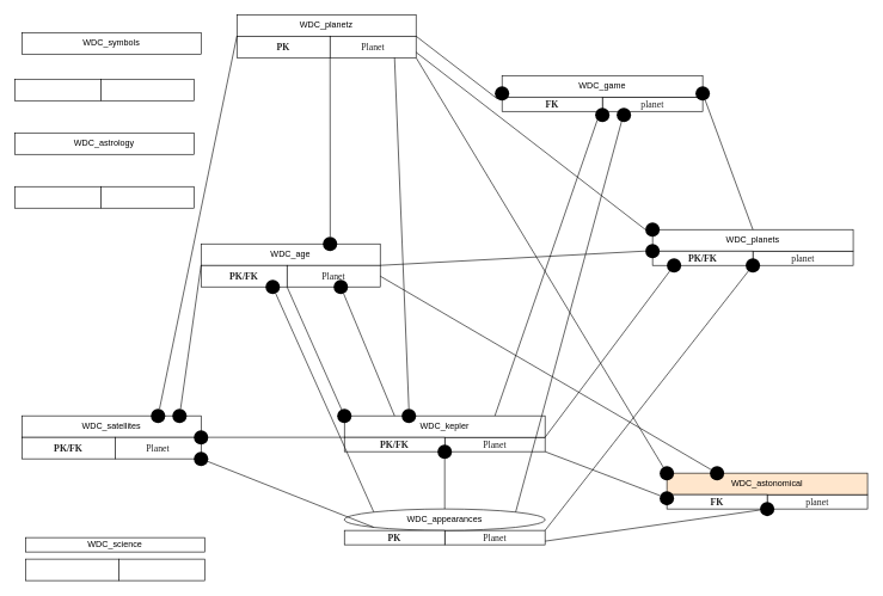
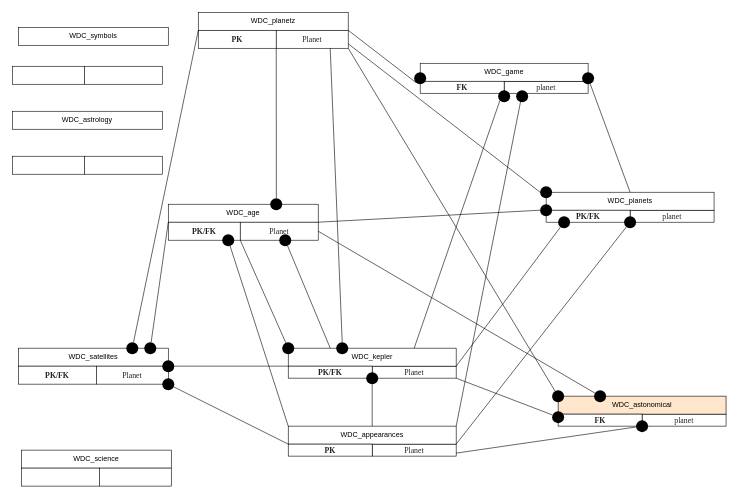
  <mxCell id="0" />
  <mxCell id="1" parent="0" />
  <mxCell id="2" value="&lt;span style=&quot;color: rgba(0, 0, 0, 0.87); font-family: &amp;quot;Roboto Slab&amp;quot;, serif; font-size: 13px; text-align: left; background-color: rgb(255, 255, 255);&quot;&gt;planet&lt;/span&gt;&lt;span style=&quot;color: rgba(0, 0, 0, 0.87); font-family: &amp;quot;Roboto Slab&amp;quot;, serif; font-size: 13px; text-align: left; background-color: rgb(255, 255, 255);&quot;&gt;&lt;br&gt;&lt;/span&gt;" style="rounded=0;whiteSpace=wrap;html=1;" parent="1" vertex="1"><mxGeometry x="1070" y="690" width="140" height="20" as="geometry" /></mxCell>
  <mxCell id="3" value="WDC_astonomical" style="rounded=0;whiteSpace=wrap;html=1;fillColor=#ffe6cc;" parent="1" vertex="1"><mxGeometry x="930" y="660" width="280" height="30" as="geometry" /></mxCell>
  <mxCell id="4" value="&lt;span style=&quot;color: rgba(0, 0, 0, 0.87); font-family: &amp;quot;Roboto Slab&amp;quot;, serif; font-size: 13px; text-align: left; background-color: rgb(255, 255, 255);&quot;&gt;&lt;b&gt;FK&lt;br&gt;&lt;/b&gt;&lt;/span&gt;" style="rounded=0;whiteSpace=wrap;html=1;" parent="1" vertex="1"><mxGeometry x="930" y="690" width="140" height="20" as="geometry" /></mxCell>
  <mxCell id="5" value="WDC_age" style="rounded=0;whiteSpace=wrap;html=1;" parent="1" vertex="1"><mxGeometry x="280" y="340" width="250" height="30" as="geometry" /></mxCell>
  <mxCell id="6" value="&lt;span style=&quot;color: rgba(0, 0, 0, 0.87); font-family: &amp;quot;Roboto Slab&amp;quot;, serif; font-size: 13px; text-align: left; background-color: rgb(255, 255, 255);&quot;&gt;&lt;b&gt;PK/FK&lt;/b&gt;&lt;br&gt;&lt;/span&gt;" style="rounded=0;whiteSpace=wrap;html=1;" parent="1" vertex="1"><mxGeometry x="280" y="370" width="120" height="30" as="geometry" /></mxCell>
  <mxCell id="7" value="&lt;span style=&quot;color: rgba(0, 0, 0, 0.87); font-family: &amp;quot;Roboto Slab&amp;quot;, serif; font-size: 13px; text-align: left; background-color: rgb(255, 255, 255);&quot;&gt;Planet&lt;br&gt;&lt;/span&gt;" style="rounded=0;whiteSpace=wrap;html=1;" parent="1" vertex="1"><mxGeometry x="400" y="370" width="130" height="30" as="geometry" /></mxCell>
  <mxCell id="8" value="&lt;span style=&quot;color: rgba(0, 0, 0, 0.87); font-family: &amp;quot;Roboto Slab&amp;quot;, serif; font-size: 13px; text-align: left; background-color: rgb(255, 255, 255);&quot;&gt;Planet&lt;br&gt;&lt;/span&gt;" style="rounded=0;whiteSpace=wrap;html=1;" parent="1" vertex="1"><mxGeometry x="620" y="610" width="140" height="20" as="geometry" /></mxCell>
  <mxCell id="9" value="WDC_kepler" style="rounded=0;whiteSpace=wrap;html=1;" parent="1" vertex="1"><mxGeometry x="480" y="580" width="280" height="30" as="geometry" /></mxCell>
  <mxCell id="10" value="&lt;span style=&quot;color: rgba(0, 0, 0, 0.87); font-family: &amp;quot;Roboto Slab&amp;quot;, serif; font-size: 13px; text-align: left; background-color: rgb(255, 255, 255);&quot;&gt;&lt;b&gt;PK/FK&lt;br&gt;&lt;/b&gt;&lt;/span&gt;" style="rounded=0;whiteSpace=wrap;html=1;" parent="1" vertex="1"><mxGeometry x="480" y="610" width="140" height="20" as="geometry" /></mxCell>
  <mxCell id="11" value="WDC_satellites" style="rounded=0;whiteSpace=wrap;html=1;" parent="1" vertex="1"><mxGeometry x="30" y="580" width="250" height="30" as="geometry" /></mxCell>
  <mxCell id="12" value="&lt;span style=&quot;color: rgba(0, 0, 0, 0.87); font-family: &amp;quot;Roboto Slab&amp;quot;, serif; font-size: 13px; text-align: left; background-color: rgb(255, 255, 255);&quot;&gt;&lt;b&gt;PK/FK&lt;/b&gt;&lt;br&gt;&lt;/span&gt;" style="rounded=0;whiteSpace=wrap;html=1;" parent="1" vertex="1"><mxGeometry x="30" y="610" width="130" height="30" as="geometry" /></mxCell>
  <mxCell id="13" value="" style="endArrow=none;html=1;rounded=0;entryX=0;entryY=1;entryDx=0;entryDy=0;" parent="1" source="47" target="9" edge="1"><mxGeometry width="50" height="50" relative="1" as="geometry"><mxPoint x="-70" y="640" as="sourcePoint" /><mxPoint x="20" y="640" as="targetPoint" /></mxGeometry></mxCell>
  <mxCell id="14" value="&lt;span style=&quot;color: rgba(0, 0, 0, 0.87); font-family: &amp;quot;Roboto Slab&amp;quot;, serif; font-size: 13px; text-align: left; background-color: rgb(255, 255, 255);&quot;&gt;Planet&lt;br&gt;&lt;/span&gt;" style="rounded=0;whiteSpace=wrap;html=1;" parent="1" vertex="1"><mxGeometry x="160" y="610" width="120" height="30" as="geometry" /></mxCell>
  <mxCell id="15" value="&lt;span style=&quot;color: rgba(0, 0, 0, 0.87); font-family: &amp;quot;Roboto Slab&amp;quot;, serif; font-size: 13px; text-align: left; background-color: rgb(255, 255, 255);&quot;&gt;planet&lt;/span&gt;&lt;span style=&quot;color: rgba(0, 0, 0, 0.87); font-family: &amp;quot;Roboto Slab&amp;quot;, serif; font-size: 13px; text-align: left; background-color: rgb(255, 255, 255);&quot;&gt;&lt;br&gt;&lt;/span&gt;" style="rounded=0;whiteSpace=wrap;html=1;" parent="1" vertex="1"><mxGeometry x="840" y="135" width="140" height="20" as="geometry" /></mxCell>
  <mxCell id="16" value="WDC_game" style="rounded=0;whiteSpace=wrap;html=1;" parent="1" vertex="1"><mxGeometry x="700" y="105" width="280" height="30" as="geometry" /></mxCell>
  <mxCell id="17" value="&lt;span style=&quot;color: rgba(0, 0, 0, 0.87); font-family: &amp;quot;Roboto Slab&amp;quot;, serif; font-size: 13px; text-align: left; background-color: rgb(255, 255, 255);&quot;&gt;&lt;b&gt;FK&lt;br&gt;&lt;/b&gt;&lt;/span&gt;" style="rounded=0;whiteSpace=wrap;html=1;" parent="1" vertex="1"><mxGeometry x="700" y="135" width="140" height="20" as="geometry" /></mxCell>
- <mxCell id="18" value="WDC_science" style="rounded=0;whiteSpace=wrap;html=1;" parent="1" vertex="1"><mxGeometry x="35" y="750" width="250" height="20" as="geometry" /></mxCell>
+ <mxCell id="18" value="WDC_science" style="rounded=0;whiteSpace=wrap;html=1;" parent="1" vertex="1"><mxGeometry x="35" y="750" width="250" height="30" as="geometry" /></mxCell>
  <mxCell id="19" value="&lt;span style=&quot;color: rgba(0, 0, 0, 0.87); font-family: &amp;quot;Roboto Slab&amp;quot;, serif; font-size: 13px; text-align: left; background-color: rgb(255, 255, 255);&quot;&gt;&lt;br&gt;&lt;/span&gt;" style="rounded=0;whiteSpace=wrap;html=1;" parent="1" vertex="1"><mxGeometry x="35" y="780" width="130" height="30" as="geometry" /></mxCell>
  <mxCell id="20" value="&lt;span style=&quot;color: rgba(0, 0, 0, 0.87); font-family: &amp;quot;Roboto Slab&amp;quot;, serif; font-size: 13px; text-align: left; background-color: rgb(255, 255, 255);&quot;&gt;&lt;br&gt;&lt;/span&gt;" style="rounded=0;whiteSpace=wrap;html=1;" parent="1" vertex="1"><mxGeometry x="165" y="780" width="120" height="30" as="geometry" /></mxCell>
  <mxCell id="21" value="&lt;span style=&quot;color: rgba(0, 0, 0, 0.87); font-family: &amp;quot;Roboto Slab&amp;quot;, serif; font-size: 13px; text-align: left; background-color: rgb(255, 255, 255);&quot;&gt;Planet&lt;br&gt;&lt;/span&gt;" style="rounded=0;whiteSpace=wrap;html=1;" parent="1" vertex="1"><mxGeometry x="620" y="740" width="140" height="20" as="geometry" /></mxCell>
- <mxCell id="22" value="WDC_appearances" style="ellipse;whiteSpace=wrap;html=1;" parent="1" vertex="1"><mxGeometry x="480" y="710" width="280" height="30" as="geometry" /></mxCell>
+ <mxCell id="22" value="WDC_appearances" style="rounded=0;whiteSpace=wrap;html=1;" parent="1" vertex="1"><mxGeometry x="480" y="710" width="280" height="30" as="geometry" /></mxCell>
  <mxCell id="23" value="&lt;span style=&quot;color: rgba(0, 0, 0, 0.87); font-family: &amp;quot;Roboto Slab&amp;quot;, serif; font-size: 13px; text-align: left; background-color: rgb(255, 255, 255);&quot;&gt;&lt;b&gt;PK&lt;br&gt;&lt;/b&gt;&lt;/span&gt;" style="rounded=0;whiteSpace=wrap;html=1;" parent="1" vertex="1"><mxGeometry x="480" y="740" width="140" height="20" as="geometry" /></mxCell>
  <mxCell id="24" value="WDC_astrology" style="rounded=0;whiteSpace=wrap;html=1;" parent="1" vertex="1"><mxGeometry x="20" y="185" width="250" height="30" as="geometry" /></mxCell>
  <mxCell id="25" value="&lt;span style=&quot;color: rgba(0, 0, 0, 0.87); font-family: &amp;quot;Roboto Slab&amp;quot;, serif; font-size: 13px; text-align: left; background-color: rgb(255, 255, 255);&quot;&gt;&lt;br&gt;&lt;/span&gt;" style="rounded=0;whiteSpace=wrap;html=1;" parent="1" vertex="1"><mxGeometry x="20" y="260" width="120" height="30" as="geometry" /></mxCell>
  <mxCell id="26" value="&lt;span style=&quot;color: rgba(0, 0, 0, 0.87); font-family: &amp;quot;Roboto Slab&amp;quot;, serif; font-size: 13px; text-align: left; background-color: rgb(255, 255, 255);&quot;&gt;&lt;br&gt;&lt;/span&gt;" style="rounded=0;whiteSpace=wrap;html=1;" parent="1" vertex="1"><mxGeometry x="140" y="260" width="130" height="30" as="geometry" /></mxCell>
  <mxCell id="27" value="&lt;span style=&quot;color: rgba(0, 0, 0, 0.87); font-family: &amp;quot;Roboto Slab&amp;quot;, serif; font-size: 13px; text-align: left; background-color: rgb(255, 255, 255);&quot;&gt;planet&lt;br&gt;&lt;/span&gt;" style="rounded=0;whiteSpace=wrap;html=1;" parent="1" vertex="1"><mxGeometry x="1050" y="350" width="140" height="20" as="geometry" /></mxCell>
  <mxCell id="28" value="WDC_planets" style="rounded=0;whiteSpace=wrap;html=1;" parent="1" vertex="1"><mxGeometry x="910" y="320" width="280" height="30" as="geometry" /></mxCell>
  <mxCell id="29" value="&lt;span style=&quot;color: rgba(0, 0, 0, 0.87); font-family: &amp;quot;Roboto Slab&amp;quot;, serif; font-size: 13px; text-align: left; background-color: rgb(255, 255, 255);&quot;&gt;&lt;b&gt;PK/FK&lt;br&gt;&lt;/b&gt;&lt;/span&gt;" style="rounded=0;whiteSpace=wrap;html=1;" parent="1" vertex="1"><mxGeometry x="910" y="350" width="140" height="20" as="geometry" /></mxCell>
  <mxCell id="30" value="WDC_symbols" style="rounded=0;whiteSpace=wrap;html=1;" parent="1" vertex="1"><mxGeometry x="30" y="45" width="250" height="30" as="geometry" /></mxCell>
  <mxCell id="31" value="&lt;span style=&quot;color: rgba(0, 0, 0, 0.87); font-family: &amp;quot;Roboto Slab&amp;quot;, serif; font-size: 13px; text-align: left; background-color: rgb(255, 255, 255);&quot;&gt;&lt;br&gt;&lt;/span&gt;" style="rounded=0;whiteSpace=wrap;html=1;" parent="1" vertex="1"><mxGeometry x="20" width="120" height="30" as="geometry" y="110" /></mxCell>
  <mxCell id="32" value="&lt;span style=&quot;color: rgba(0, 0, 0, 0.87); font-family: &amp;quot;Roboto Slab&amp;quot;, serif; font-size: 13px; text-align: left; background-color: rgb(255, 255, 255);&quot;&gt;&lt;br&gt;&lt;/span&gt;" style="rounded=0;whiteSpace=wrap;html=1;" parent="1" vertex="1"><mxGeometry x="140" width="130" height="30" as="geometry" y="110" /></mxCell>
  <mxCell id="33" value="WDC_planetz" style="rounded=0;whiteSpace=wrap;html=1;" parent="1" vertex="1"><mxGeometry x="330" y="20" width="250" height="30" as="geometry" /></mxCell>
  <mxCell id="34" value="&lt;span style=&quot;color: rgba(0, 0, 0, 0.87); font-family: &amp;quot;Roboto Slab&amp;quot;, serif; font-size: 13px; text-align: left; background-color: rgb(255, 255, 255);&quot;&gt;&lt;b&gt;PK&lt;/b&gt;&lt;br&gt;&lt;/span&gt;" style="rounded=0;whiteSpace=wrap;html=1;" parent="1" vertex="1"><mxGeometry x="330" y="50" width="130" height="30" as="geometry" /></mxCell>
  <mxCell id="35" value="&lt;span style=&quot;color: rgba(0, 0, 0, 0.87); font-family: &amp;quot;Roboto Slab&amp;quot;, serif; font-size: 13px; text-align: left; background-color: rgb(255, 255, 255);&quot;&gt;Planet&lt;br&gt;&lt;/span&gt;" style="rounded=0;whiteSpace=wrap;html=1;" parent="1" vertex="1"><mxGeometry x="460" y="50" width="120" height="30" as="geometry" /></mxCell>
  <mxCell id="36" value="" style="endArrow=none;html=1;rounded=0;entryX=0.5;entryY=0;entryDx=0;entryDy=0;" parent="1" source="37" edge="1" target="28"><mxGeometry width="50" height="50" relative="1" as="geometry"><mxPoint x="960" y="780" as="sourcePoint" /><mxPoint x="1180" y="580" as="targetPoint" /></mxGeometry></mxCell>
  <mxCell id="37" value="" style="ellipse;fillColor=#000000;strokeColor=none;" parent="1" vertex="1"><mxGeometry x="970" y="120" width="20" height="20" as="geometry" /></mxCell>
  <mxCell id="38" value="" style="endArrow=none;html=1;rounded=0;entryX=0;entryY=0;entryDx=0;entryDy=0;" parent="1" source="39" edge="1" target="34"><mxGeometry width="50" height="50" relative="1" as="geometry"><mxPoint x="190" y="880" as="sourcePoint" /><mxPoint x="220" y="350" as="targetPoint" /></mxGeometry></mxCell>
  <mxCell id="39" value="" style="ellipse;fillColor=#000000;strokeColor=none;" parent="1" vertex="1"><mxGeometry x="210" y="570" width="20" height="20" as="geometry" /></mxCell>
  <mxCell id="40" value="" style="ellipse;fillColor=#000000;strokeColor=none;" parent="1" vertex="1"><mxGeometry x="900" y="310" width="20" height="20" as="geometry" /></mxCell>
  <mxCell id="41" value="" style="endArrow=none;html=1;rounded=0;entryX=1;entryY=0;entryDx=0;entryDy=0;exitX=0;exitY=0.5;exitDx=0;exitDy=0;" parent="1" edge="1" target="7" source="52"><mxGeometry width="50" height="50" relative="1" as="geometry"><mxPoint x="100" y="220" as="sourcePoint" /><mxPoint x="100" y="580" as="targetPoint" /></mxGeometry></mxCell>
  <mxCell id="42" value="" style="ellipse;fillColor=#000000;strokeColor=none;" parent="1" vertex="1"><mxGeometry x="240" y="570" width="20" height="20" as="geometry" /></mxCell>
  <mxCell id="43" value="" style="endArrow=none;html=1;rounded=0;entryX=0;entryY=1;entryDx=0;entryDy=0;" parent="1" source="44" target="22" edge="1"><mxGeometry width="50" height="50" relative="1" as="geometry"><mxPoint x="190" y="665" as="sourcePoint" /><mxPoint x="240" y="355" as="targetPoint" /></mxGeometry></mxCell>
  <mxCell id="44" value="" style="ellipse;fillColor=#000000;strokeColor=none;" parent="1" vertex="1"><mxGeometry x="270" y="630" width="20" height="20" as="geometry" /></mxCell>
  <mxCell id="45" value="" style="endArrow=none;html=1;rounded=0;entryX=0;entryY=0;entryDx=0;entryDy=0;" parent="1" source="42" edge="1" target="6"><mxGeometry width="50" height="50" relative="1" as="geometry"><mxPoint x="40" y="260" as="sourcePoint" /><mxPoint x="100" y="220" as="targetPoint" /></mxGeometry></mxCell>
  <mxCell id="46" value="" style="endArrow=none;html=1;rounded=0;entryX=1;entryY=0.75;entryDx=0;entryDy=0;exitX=0;exitY=0.5;exitDx=0;exitDy=0;" parent="1" target="35" edge="1" source="40"><mxGeometry width="50" height="50" relative="1" as="geometry"><mxPoint x="820" y="350" as="sourcePoint" /><mxPoint x="320" y="750" as="targetPoint" /></mxGeometry></mxCell>
  <mxCell id="47" value="" style="ellipse;fillColor=#000000;strokeColor=none;" parent="1" vertex="1"><mxGeometry x="270" y="600" width="20" height="20" as="geometry" /></mxCell>
  <mxCell id="48" value="" style="ellipse;fillColor=#000000;strokeColor=none;" vertex="1" parent="1"><mxGeometry x="930" y="360" width="20" height="20" as="geometry" /></mxCell>
  <mxCell id="49" value="" style="endArrow=none;html=1;rounded=0;entryX=1;entryY=0;entryDx=0;entryDy=0;" edge="1" parent="1" source="48" target="8"><mxGeometry width="50" height="50" relative="1" as="geometry"><mxPoint x="850" y="370" as="sourcePoint" /><mxPoint x="780" y="612.5" as="targetPoint" /></mxGeometry></mxCell>
  <mxCell id="50" value="" style="ellipse;fillColor=#000000;strokeColor=none;" vertex="1" parent="1"><mxGeometry x="1040" y="360" width="20" height="20" as="geometry" /></mxCell>
  <mxCell id="51" value="" style="endArrow=none;html=1;rounded=0;entryX=1;entryY=0;entryDx=0;entryDy=0;" edge="1" parent="1" source="50" target="21"><mxGeometry width="50" height="50" relative="1" as="geometry"><mxPoint x="1160" y="860" as="sourcePoint" /><mxPoint x="850" y="580" as="targetPoint" /></mxGeometry></mxCell>
  <mxCell id="52" value="" style="ellipse;fillColor=#000000;strokeColor=none;" vertex="1" parent="1"><mxGeometry x="900" y="340" width="20" height="20" as="geometry" /></mxCell>
  <mxCell id="53" value="" style="ellipse;fillColor=#000000;strokeColor=none;" vertex="1" parent="1"><mxGeometry x="560" y="570" width="20" height="20" as="geometry" /></mxCell>
  <mxCell id="54" value="" style="endArrow=none;html=1;rounded=0;entryX=0.75;entryY=1;entryDx=0;entryDy=0;" edge="1" parent="1" target="35"><mxGeometry width="50" height="50" relative="1" as="geometry"><mxPoint x="570" y="570" as="sourcePoint" /><mxPoint x="310" y="580" as="targetPoint" /></mxGeometry></mxCell>
  <mxCell id="55" value="" style="ellipse;fillColor=#000000;strokeColor=none;" vertex="1" parent="1"><mxGeometry x="610" y="620" width="20" height="20" as="geometry" /></mxCell>
  <mxCell id="56" value="" style="endArrow=none;html=1;rounded=0;entryX=0.5;entryY=0;entryDx=0;entryDy=0;" edge="1" parent="1" source="55" target="22"><mxGeometry width="50" height="50" relative="1" as="geometry"><mxPoint x="870" y="400" as="sourcePoint" /><mxPoint x="650" y="400" as="targetPoint" /></mxGeometry></mxCell>
  <mxCell id="57" value="" style="ellipse;fillColor=#000000;strokeColor=none;" vertex="1" parent="1"><mxGeometry x="470" y="570" width="20" height="20" as="geometry" /></mxCell>
  <mxCell id="58" value="" style="endArrow=none;html=1;rounded=0;entryX=0;entryY=1;entryDx=0;entryDy=0;" edge="1" parent="1" target="7"><mxGeometry width="50" height="50" relative="1" as="geometry"><mxPoint x="480" y="580" as="sourcePoint" /><mxPoint x="170" y="580" as="targetPoint" /></mxGeometry></mxCell>
  <mxCell id="59" value="" style="ellipse;fillColor=#000000;strokeColor=none;" vertex="1" parent="1"><mxGeometry x="690" y="120" width="20" height="20" as="geometry" /></mxCell>
  <mxCell id="60" value="" style="endArrow=none;html=1;rounded=0;entryX=1;entryY=1;entryDx=0;entryDy=0;exitX=0;exitY=1;exitDx=0;exitDy=0;" edge="1" parent="1" source="59" target="33"><mxGeometry width="50" height="50" relative="1" as="geometry"><mxPoint x="900" y="720" as="sourcePoint" /><mxPoint x="680" y="720" as="targetPoint" /></mxGeometry></mxCell>
  <mxCell id="61" value="" style="ellipse;fillColor=#000000;strokeColor=none;" vertex="1" parent="1"><mxGeometry x="830" y="150" width="20" height="20" as="geometry" /></mxCell>
  <mxCell id="62" value="" style="endArrow=none;html=1;rounded=0;entryX=0.75;entryY=0;entryDx=0;entryDy=0;exitX=0;exitY=1;exitDx=0;exitDy=0;" edge="1" parent="1" source="61" target="9"><mxGeometry width="50" height="50" relative="1" as="geometry"><mxPoint x="730" y="-50" as="sourcePoint" /><mxPoint x="660" y="400" as="targetPoint" /></mxGeometry></mxCell>
  <mxCell id="63" value="" style="ellipse;fillColor=#000000;strokeColor=none;" vertex="1" parent="1"><mxGeometry x="860" y="150" width="20" height="20" as="geometry" /></mxCell>
  <mxCell id="64" value="" style="endArrow=none;html=1;rounded=0;entryX=1;entryY=0;entryDx=0;entryDy=0;exitX=0.207;exitY=1.3;exitDx=0;exitDy=0;exitPerimeter=0;" edge="1" parent="1" source="15" target="22"><mxGeometry width="50" height="50" relative="1" as="geometry"><mxPoint x="810" y="0" as="sourcePoint" /><mxPoint x="700" y="430" as="targetPoint" /></mxGeometry></mxCell>
  <mxCell id="65" value="" style="ellipse;fillColor=#000000;strokeColor=none;" vertex="1" parent="1"><mxGeometry x="920" y="650" width="20" height="20" as="geometry" /></mxCell>
  <mxCell id="66" value="" style="endArrow=none;html=1;rounded=0;entryX=1;entryY=1;entryDx=0;entryDy=0;" edge="1" parent="1" source="65" target="35"><mxGeometry width="50" height="50" relative="1" as="geometry"><mxPoint x="880" y="400" as="sourcePoint" /><mxPoint x="790" y="640" as="targetPoint" /></mxGeometry></mxCell>
  <mxCell id="67" value="" style="ellipse;fillColor=#000000;strokeColor=none;" vertex="1" parent="1"><mxGeometry x="920" y="685" width="20" height="20" as="geometry" /></mxCell>
  <mxCell id="68" value="" style="endArrow=none;html=1;rounded=0;entryX=1;entryY=1;entryDx=0;entryDy=0;" edge="1" parent="1" source="67" target="8"><mxGeometry width="50" height="50" relative="1" as="geometry"><mxPoint x="890" y="410" as="sourcePoint" /><mxPoint x="800" y="650" as="targetPoint" /></mxGeometry></mxCell>
  <mxCell id="69" value="" style="ellipse;fillColor=#000000;strokeColor=none;" vertex="1" parent="1"><mxGeometry x="1060" y="700" width="20" height="20" as="geometry" /></mxCell>
  <mxCell id="70" value="" style="endArrow=none;html=1;rounded=0;entryX=1;entryY=0.75;entryDx=0;entryDy=0;" edge="1" parent="1" source="69" target="21"><mxGeometry width="50" height="50" relative="1" as="geometry"><mxPoint x="900" y="420" as="sourcePoint" /><mxPoint x="810" y="660" as="targetPoint" /></mxGeometry></mxCell>
  <mxCell id="71" value="" style="ellipse;fillColor=#000000;strokeColor=none;" vertex="1" parent="1"><mxGeometry x="990" y="650" width="20" height="20" as="geometry" /></mxCell>
  <mxCell id="72" value="" style="endArrow=none;html=1;rounded=0;entryX=1;entryY=0.5;entryDx=0;entryDy=0;" edge="1" parent="1" source="71" target="7"><mxGeometry width="50" height="50" relative="1" as="geometry"><mxPoint x="910" y="430" as="sourcePoint" /><mxPoint x="820" y="670" as="targetPoint" /></mxGeometry></mxCell>
  <mxCell id="73" value="" style="ellipse;fillColor=#000000;strokeColor=none;" vertex="1" parent="1"><mxGeometry x="450" y="330" width="20" height="20" as="geometry" /></mxCell>
  <mxCell id="74" value="" style="endArrow=none;html=1;rounded=0;entryX=0;entryY=1;entryDx=0;entryDy=0;" edge="1" parent="1" source="73" target="35"><mxGeometry width="50" height="50" relative="1" as="geometry"><mxPoint x="920" y="440" as="sourcePoint" /><mxPoint x="830" y="680" as="targetPoint" /></mxGeometry></mxCell>
  <mxCell id="75" value="" style="ellipse;fillColor=#000000;strokeColor=none;" vertex="1" parent="1"><mxGeometry x="465" y="390" width="20" height="20" as="geometry" /></mxCell>
  <mxCell id="76" value="" style="endArrow=none;html=1;rounded=0;entryX=0.25;entryY=0;entryDx=0;entryDy=0;" edge="1" parent="1" source="75" target="9"><mxGeometry width="50" height="50" relative="1" as="geometry"><mxPoint x="385" y="400" as="sourcePoint" /><mxPoint x="75" y="530" as="targetPoint" /></mxGeometry></mxCell>
  <mxCell id="77" value="" style="ellipse;fillColor=#000000;strokeColor=none;" vertex="1" parent="1"><mxGeometry x="370" y="390" width="20" height="20" as="geometry" /></mxCell>
  <mxCell id="78" value="" style="endArrow=none;html=1;rounded=0;entryX=0;entryY=0;entryDx=0;entryDy=0;" edge="1" parent="1" source="77" target="22"><mxGeometry width="50" height="50" relative="1" as="geometry"><mxPoint x="940" y="460" as="sourcePoint" /><mxPoint x="850" y="700" as="targetPoint" /></mxGeometry></mxCell>
